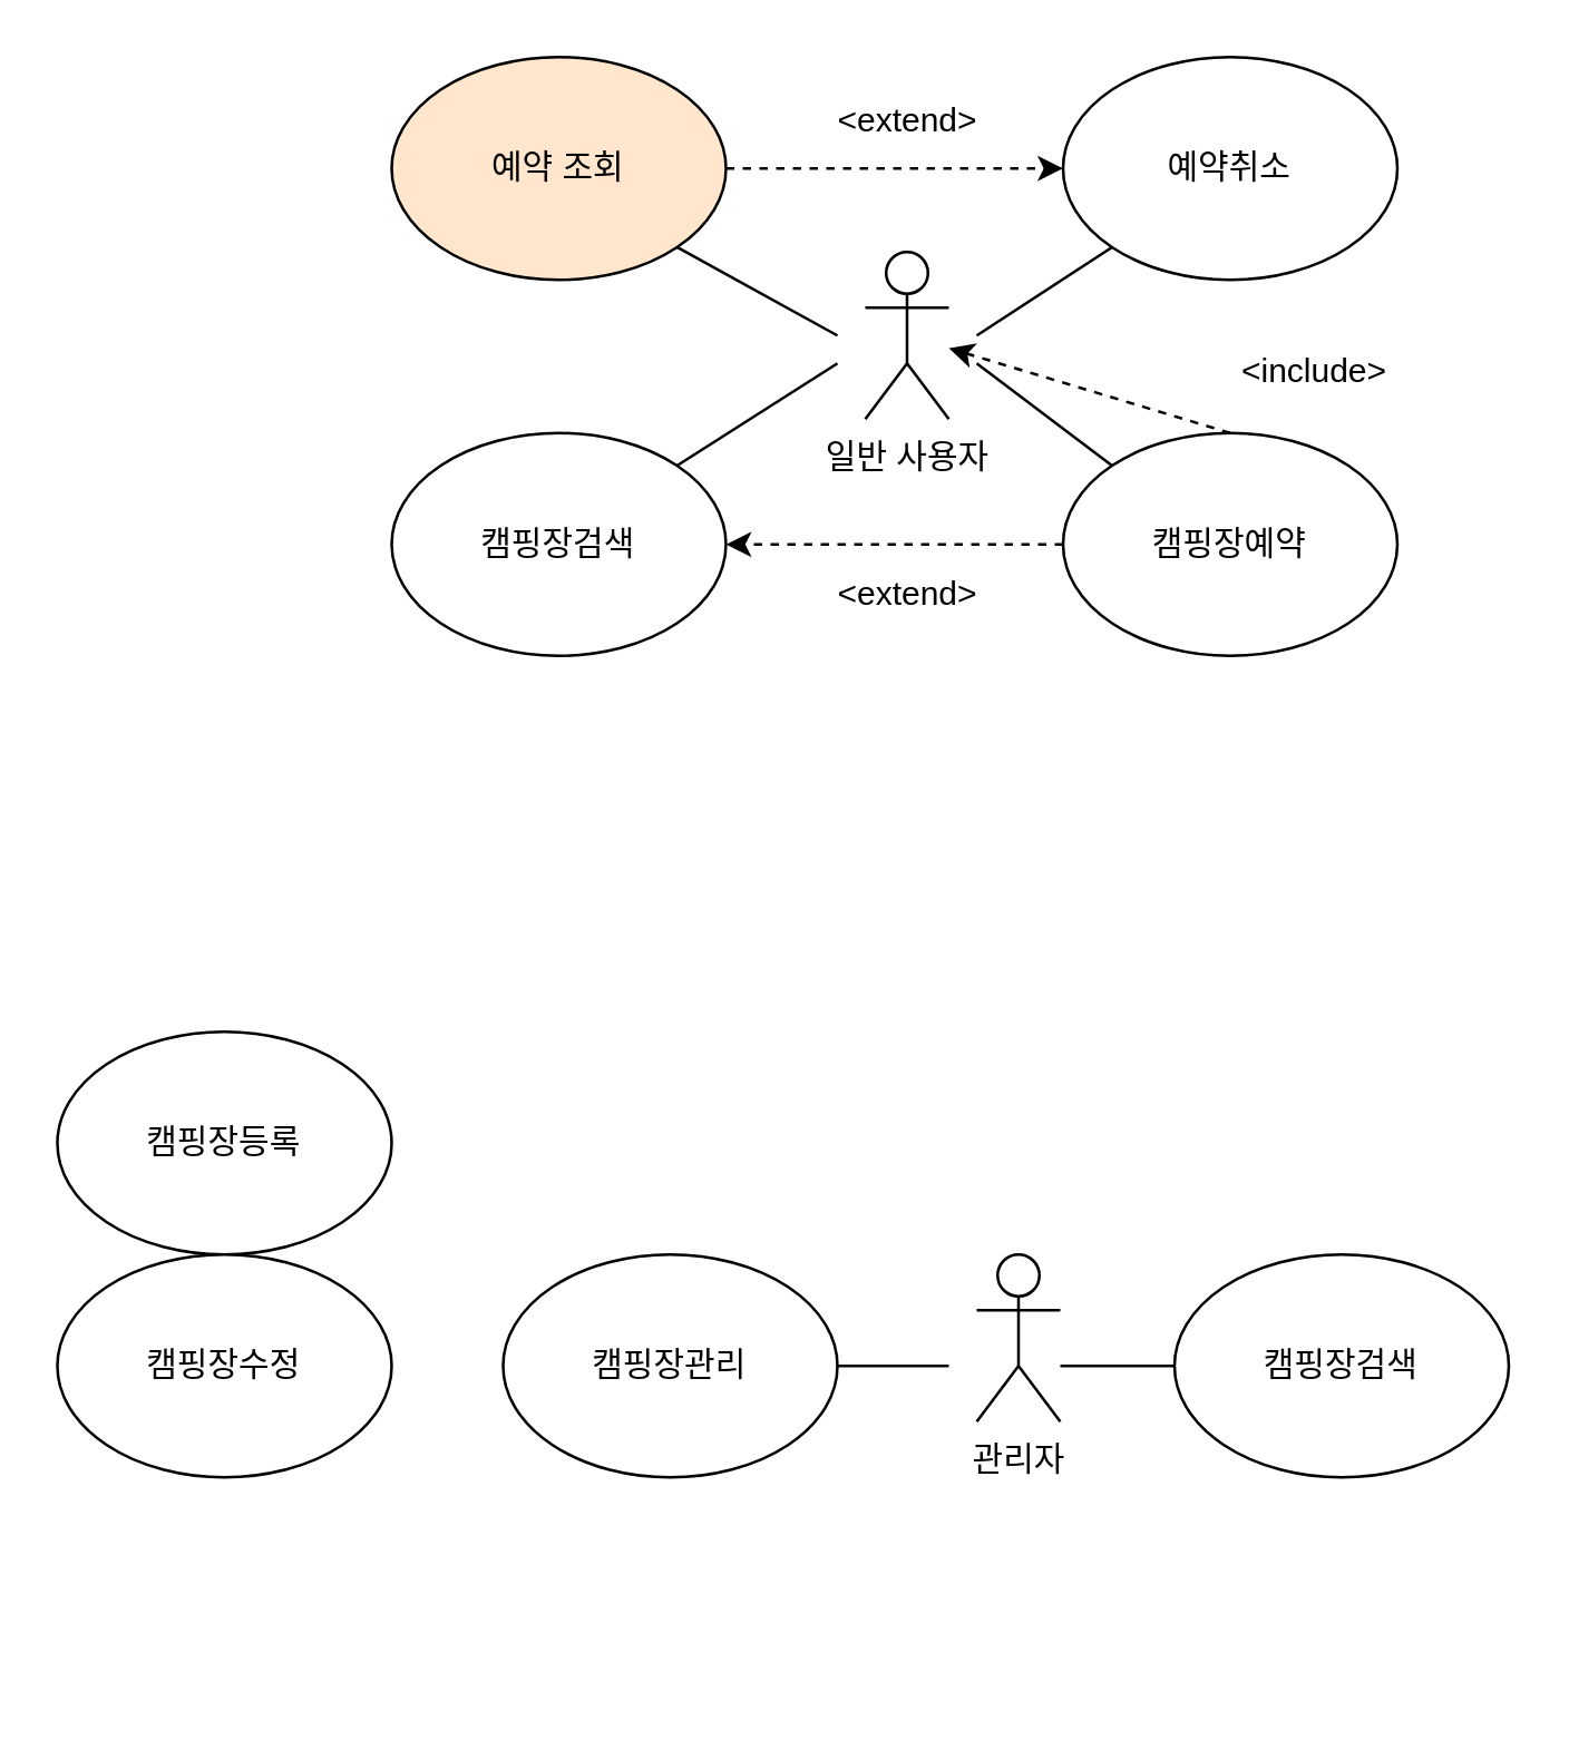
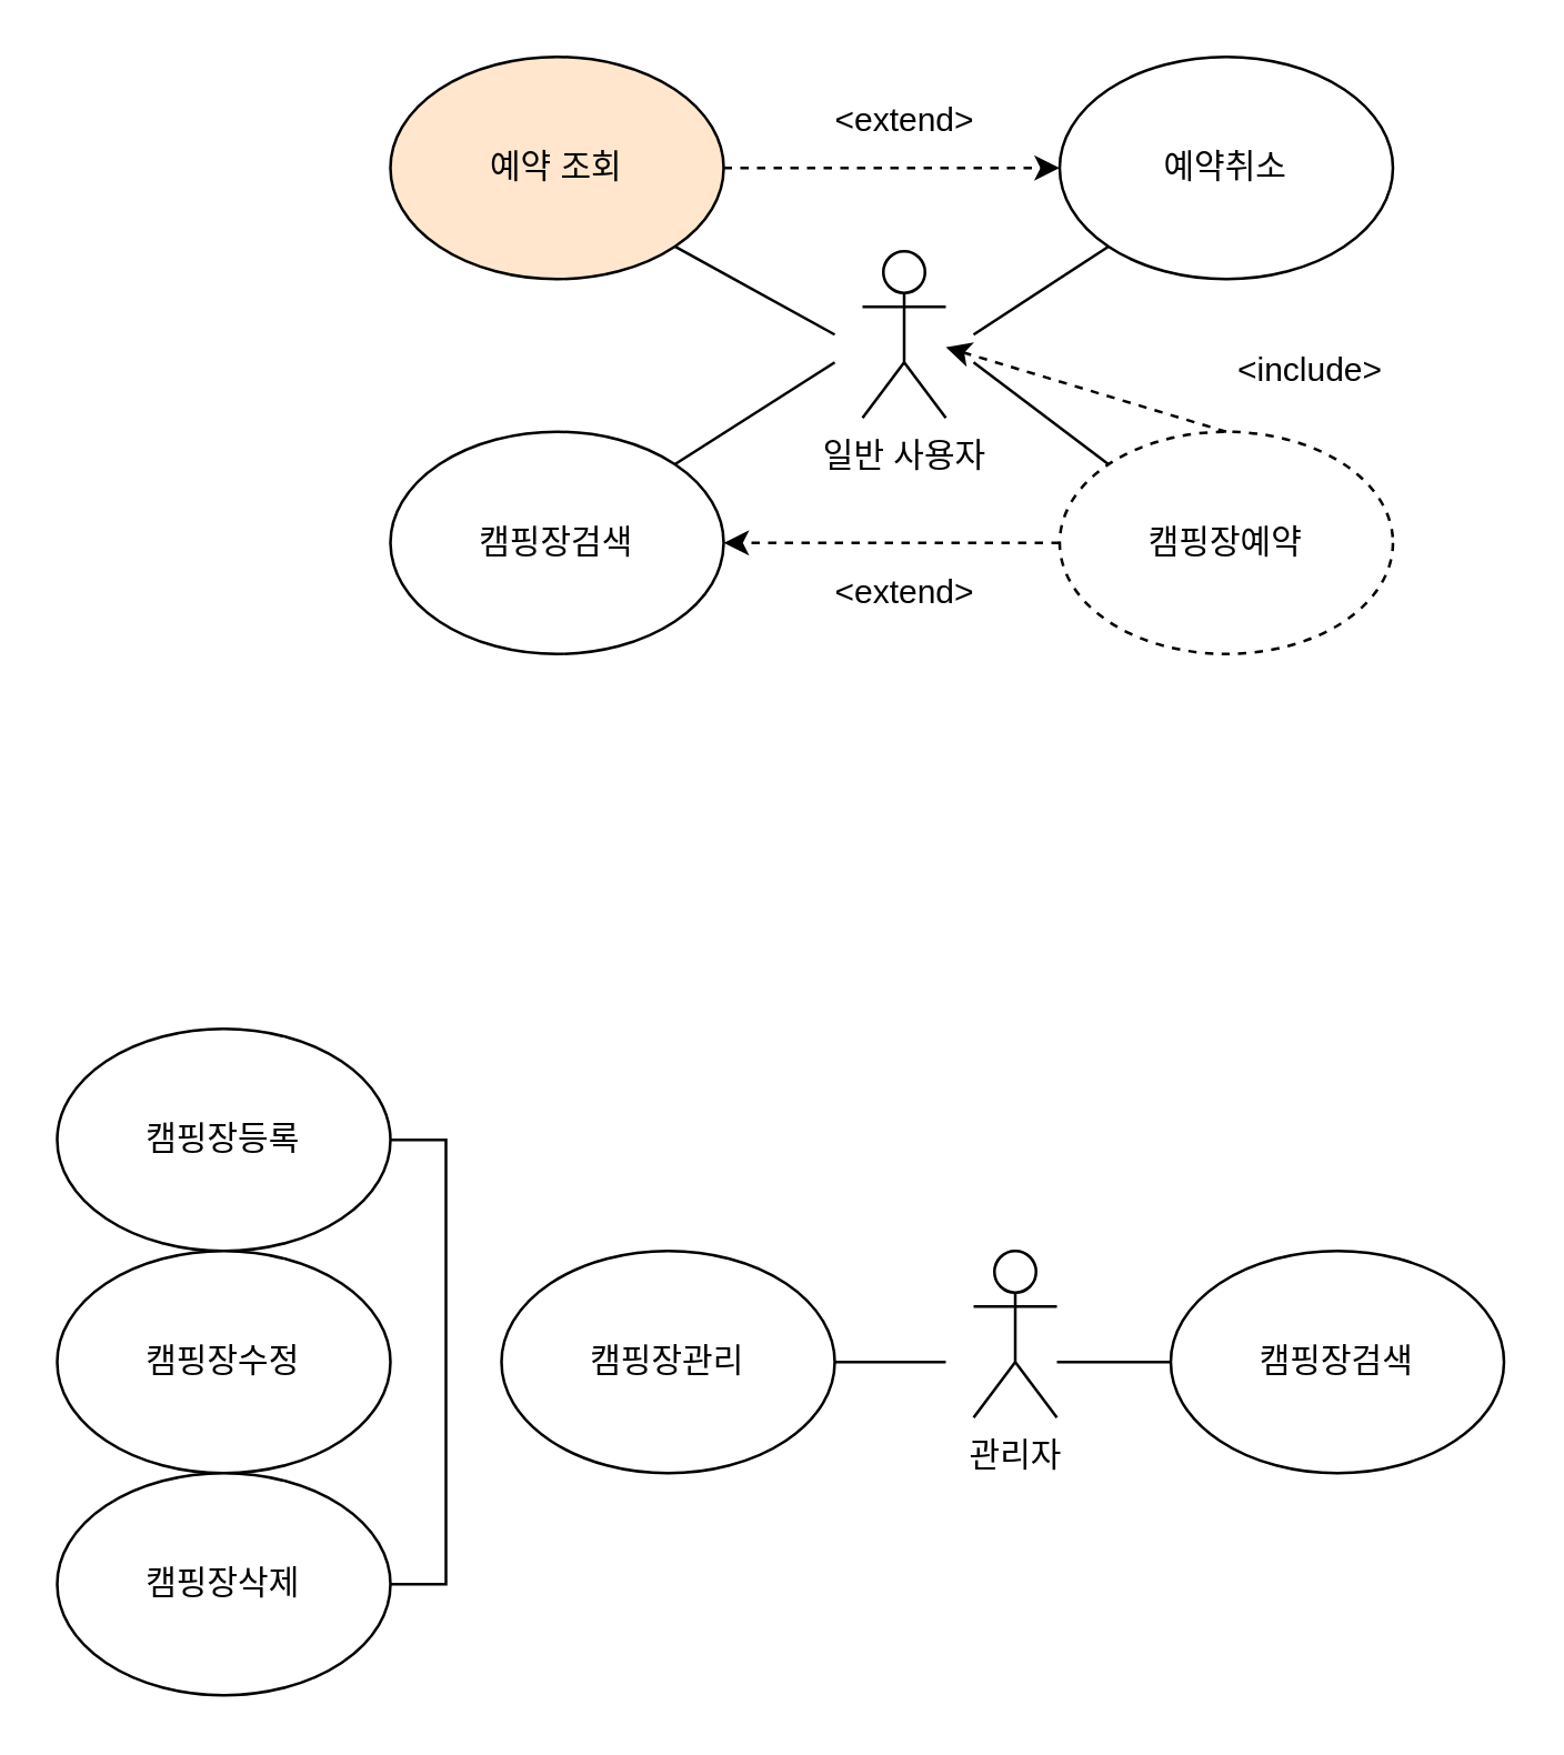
  <mxCell id="0" />
  <mxCell id="1" parent="0" />
  <mxCell id="2" value="일반 사용자" style="shape=umlActor;verticalLabelPosition=bottom;verticalAlign=top;html=1;outlineConnect=0;" vertex="1" parent="1"><mxGeometry x="310" y="90" width="30" height="60" as="geometry" /></mxCell>
  <mxCell id="3" value="예약 조회" style="ellipse;whiteSpace=wrap;html=1;fillColor=#ffe6cc;" vertex="1" parent="1"><mxGeometry x="140" y="20" width="120" height="80" as="geometry" /></mxCell>
  <mxCell id="4" value="예약취소" style="ellipse;whiteSpace=wrap;html=1;" vertex="1" parent="1"><mxGeometry x="381" y="20" width="120" height="80" as="geometry" /></mxCell>
  <mxCell id="5" value="캠핑장검색" style="ellipse;whiteSpace=wrap;html=1;" vertex="1" parent="1"><mxGeometry x="140" y="155" width="120" height="80" as="geometry" /></mxCell>
- <mxCell id="6" value="캠핑장예약" style="ellipse;whiteSpace=wrap;html=1;" vertex="1" parent="1"><mxGeometry x="381" y="155" width="120" height="80" as="geometry" /></mxCell>
+ <mxCell id="6" value="캠핑장예약" style="ellipse;whiteSpace=wrap;html=1;dashed=1;" vertex="1" parent="1"><mxGeometry x="381" y="155" width="120" height="80" as="geometry" /></mxCell>
  <mxCell id="7" value="" style="endArrow=classic;html=1;rounded=0;entryX=1;entryY=0.5;entryDx=0;entryDy=0;exitX=0;exitY=0.5;exitDx=0;exitDy=0;dashed=1;" edge="1" parent="1" source="6" target="5"><mxGeometry width="50" height="50" relative="1" as="geometry"><mxPoint x="300" y="150" as="sourcePoint" /><mxPoint x="350" y="100" as="targetPoint" /></mxGeometry></mxCell>
  <mxCell id="8" value="" style="endArrow=classic;html=1;rounded=0;exitX=0.5;exitY=0;exitDx=0;exitDy=0;dashed=1;" edge="1" parent="1" source="6" target="2"><mxGeometry width="50" height="50" relative="1" as="geometry"><mxPoint x="271" y="150" as="sourcePoint" /><mxPoint x="321" y="100" as="targetPoint" /></mxGeometry></mxCell>
  <mxCell id="9" value="" style="endArrow=classic;html=1;rounded=0;entryX=0;entryY=0.5;entryDx=0;entryDy=0;exitX=1;exitY=0.5;exitDx=0;exitDy=0;dashed=1;" edge="1" parent="1" source="3" target="4"><mxGeometry width="50" height="50" relative="1" as="geometry"><mxPoint x="260" y="70" as="sourcePoint" /><mxPoint x="350" y="100" as="targetPoint" /></mxGeometry></mxCell>
  <mxCell id="10" value="&amp;lt;extend&amp;gt;" style="text;html=1;align=center;verticalAlign=middle;resizable=0;points=[];autosize=1;strokeColor=none;fillColor=none;" vertex="1" parent="1"><mxGeometry x="290" y="198" width="70" height="30" as="geometry" /></mxCell>
  <mxCell id="11" value="&amp;lt;include&amp;gt;" style="text;html=1;align=center;verticalAlign=middle;resizable=0;points=[];autosize=1;strokeColor=none;fillColor=none;" vertex="1" parent="1"><mxGeometry x="431" y="118" width="80" height="30" as="geometry" /></mxCell>
  <mxCell id="12" value="&amp;lt;extend&amp;gt;" style="text;html=1;align=center;verticalAlign=middle;resizable=0;points=[];autosize=1;strokeColor=none;fillColor=none;" vertex="1" parent="1"><mxGeometry x="290" y="28" width="70" height="30" as="geometry" /></mxCell>
  <mxCell id="13" value="관리자" style="shape=umlActor;verticalLabelPosition=bottom;verticalAlign=top;html=1;outlineConnect=0;" vertex="1" parent="1"><mxGeometry x="350" y="450" width="30" height="60" as="geometry" /></mxCell>
  <mxCell id="14" value="캠핑장관리" style="ellipse;whiteSpace=wrap;html=1;" vertex="1" parent="1"><mxGeometry x="180" y="450" width="120" height="80" as="geometry" /></mxCell>
  <mxCell id="15" value="캠핑장검색" style="ellipse;whiteSpace=wrap;html=1;" vertex="1" parent="1"><mxGeometry x="421" y="450" width="120" height="80" as="geometry" /></mxCell>
  <mxCell id="16" value="캠핑장등록" style="ellipse;whiteSpace=wrap;html=1;" vertex="1" parent="1"><mxGeometry x="20" y="370" width="120" height="80" as="geometry" /></mxCell>
  <mxCell id="17" value="캠핑장수정" style="ellipse;whiteSpace=wrap;html=1;" vertex="1" parent="1"><mxGeometry x="20" y="450" width="120" height="80" as="geometry" /></mxCell>
+ <mxCell id="18" value="캠핑장삭제" style="ellipse;whiteSpace=wrap;html=1;" vertex="1" parent="1"><mxGeometry x="20" y="530" width="120" height="80" as="geometry" /></mxCell>
  <mxCell id="19" value="" style="endArrow=none;html=1;rounded=0;exitX=1;exitY=1;exitDx=0;exitDy=0;" edge="1" parent="1" source="3"><mxGeometry width="50" height="50" relative="1" as="geometry"><mxPoint x="300" y="150" as="sourcePoint" /><mxPoint x="300" y="120" as="targetPoint" /></mxGeometry></mxCell>
  <mxCell id="20" value="" style="endArrow=none;html=1;rounded=0;entryX=0;entryY=1;entryDx=0;entryDy=0;" edge="1" parent="1" target="4"><mxGeometry width="50" height="50" relative="1" as="geometry"><mxPoint x="350" y="120" as="sourcePoint" /><mxPoint x="400" y="80" as="targetPoint" /></mxGeometry></mxCell>
  <mxCell id="21" value="" style="endArrow=none;html=1;rounded=0;exitX=1;exitY=0;exitDx=0;exitDy=0;" edge="1" parent="1" source="5"><mxGeometry width="50" height="50" relative="1" as="geometry"><mxPoint x="300" y="150" as="sourcePoint" /><mxPoint x="300" y="130" as="targetPoint" /></mxGeometry></mxCell>
  <mxCell id="22" value="" style="endArrow=none;html=1;rounded=0;entryX=0;entryY=0;entryDx=0;entryDy=0;" edge="1" parent="1" target="6"><mxGeometry width="50" height="50" relative="1" as="geometry"><mxPoint x="350" y="130" as="sourcePoint" /><mxPoint x="350" y="100" as="targetPoint" /></mxGeometry></mxCell>
  <mxCell id="23" value="" style="endArrow=none;html=1;rounded=0;exitX=1;exitY=0.5;exitDx=0;exitDy=0;" edge="1" parent="1" source="14"><mxGeometry width="50" height="50" relative="1" as="geometry"><mxPoint x="300" y="500" as="sourcePoint" /><mxPoint x="340" y="490" as="targetPoint" /></mxGeometry></mxCell>
  <mxCell id="24" value="" style="endArrow=none;html=1;rounded=0;entryX=0;entryY=0.5;entryDx=0;entryDy=0;" edge="1" parent="1" target="15"><mxGeometry width="50" height="50" relative="1" as="geometry"><mxPoint x="380" y="490" as="sourcePoint" /><mxPoint x="350" y="450" as="targetPoint" /></mxGeometry></mxCell>
+ <mxCell id="25" value="" style="endArrow=none;html=1;rounded=0;entryX=1;entryY=0.5;entryDx=0;entryDy=0;exitX=1;exitY=0.5;exitDx=0;exitDy=0;" edge="1" parent="1" source="18" target="16"><mxGeometry width="50" height="50" relative="1" as="geometry"><mxPoint x="160" y="570" as="sourcePoint" /><mxPoint x="350" y="450" as="targetPoint" /><Array as="points"><mxPoint x="160" y="570" /><mxPoint x="160" y="410" /></Array></mxGeometry></mxCell>
